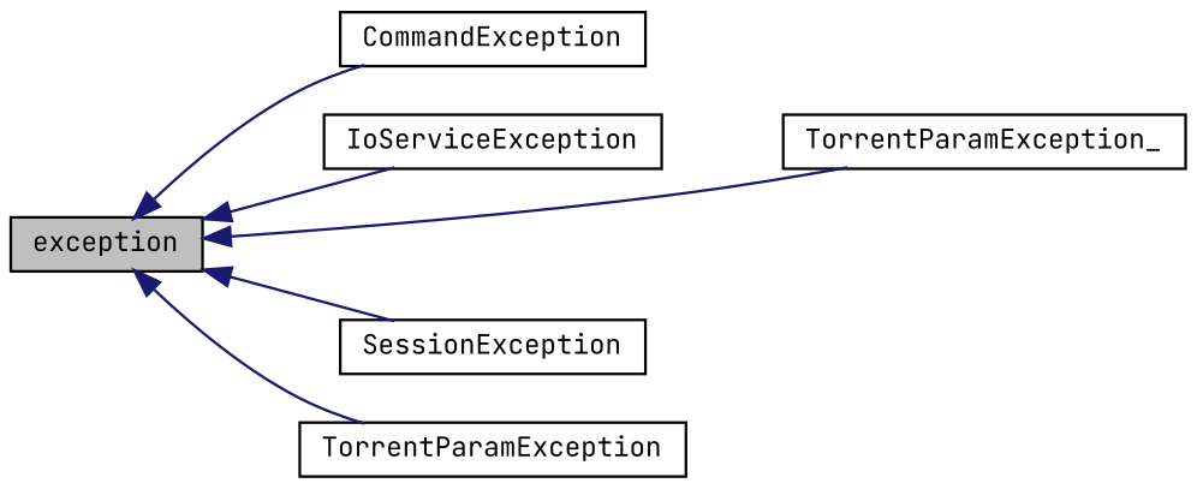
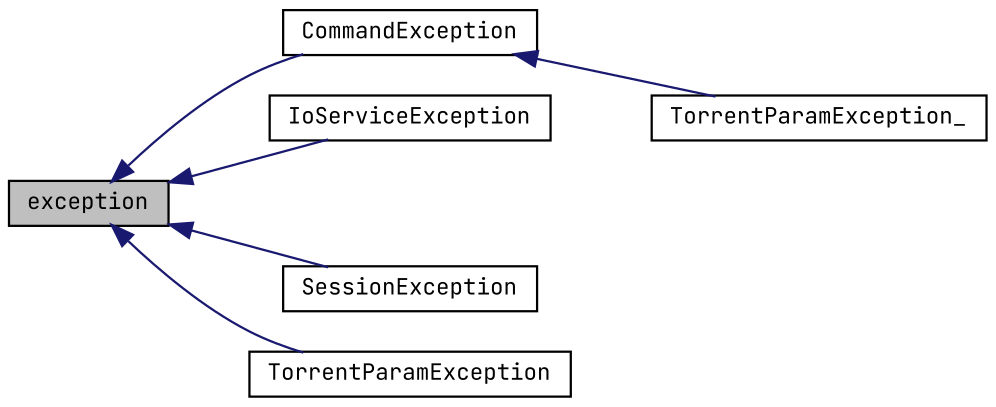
  digraph {
    fontname="JetBrains Mono"
    rankdir=LR
    node [color=black fillcolor=white fontname="JetBrains Mono" fontsize=10 shape=record style=filled]
    edge [color=midnightblue dir=back fontname="JetBrains Mono" fontsize=10 labelfontname=Helvetica labelfontsize=10 style=solid]
    n1 [fillcolor=grey75 fontcolor=black height=0.2 label=exception width=0.4]
    n2 [height=0.2 label=CommandException width=0.4]
    n3 [height=0.2 label=IoServiceException width=0.4]
    n4 [height=0.2 label=TorrentParamException_ width=0.4]
    n5 [height=0.2 label=SessionException width=0.4]
    n6 [height=0.2 label=TorrentParamException width=0.4]
    n1 -> n2
    n1 -> n3
-   n1 -> n4
+   n2 -> n4
    n1 -> n5
    n1 -> n6
  }
